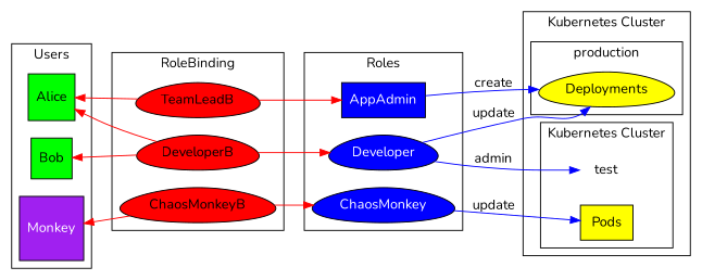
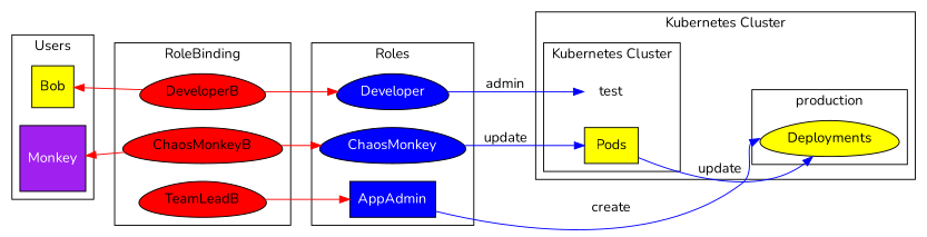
  digraph {
    fontname=Nunito
    rankdir=LR
    node [fillcolor=red fontname=Nunito shape=egg style=filled]
    edge [color=red fontname=Nunito]
-   Alice [fillcolor=green shape=square]
    TeamLeadB
    DeveloperB
-   Bob [fillcolor=green shape=square]
+   Bob [fillcolor=yellow shape=square]
    Monkey [fillcolor=purple fontcolor=white shape=square]
    ChaosMonkeyB
    AppAdmin [fillcolor=blue fontcolor=white shape=box]
    Developer [fillcolor=blue fontcolor=white]
    ChaosMonkey [fillcolor=blue fontcolor=white]
    n10 [fillcolor=yellow label=Deployments]
    n11 [fillcolor=white label=test shape=none]
    n12 [fillcolor=yellow label=Pods shape=rect]
    subgraph sub_1 {
-     Alice
      TeamLeadB
      DeveloperB
      Bob
      Monkey
      ChaosMonkeyB
    }
    subgraph sub_2 {
      TeamLeadB
      DeveloperB
      ChaosMonkeyB
      AppAdmin
      Developer
      ChaosMonkey
    }
    subgraph sub_3 {
      AppAdmin
      Developer
      ChaosMonkey
      n10
      n11
      n12
    }
    subgraph cluster_4 {
      label=Users
-     Alice
      Bob
      Monkey
    }
    subgraph cluster_5 {
      label=RoleBinding
      TeamLeadB
      DeveloperB
      ChaosMonkeyB
    }
    subgraph cluster_6 {
      label=Roles
      AppAdmin
      Developer
      ChaosMonkey
    }
    subgraph cluster_7 {
      label="Kubernetes Cluster"
      subgraph cluster_8 {
        label=production
        n10
      }
      subgraph cluster_9 {
        label="Kubernetes Cluster"
        n11
        n12
      }
    }
-   Alice -> TeamLeadB [dir=back]
-   Alice -> DeveloperB [dir=back]
    TeamLeadB -> AppAdmin
    DeveloperB -> Developer
    Bob -> DeveloperB [dir=back]
    Monkey -> ChaosMonkeyB [dir=back]
    ChaosMonkeyB -> ChaosMonkey
    AppAdmin -> n10 [color=blue headport=w label=create]
-   Developer -> n10 [color=blue headport=sw label=update]
+   n12 -> n10 [color=blue headport=sw label=update]
    Developer -> n11 [color=blue headport=w label=admin]
    ChaosMonkey -> n12 [color=blue label=update]
  }
